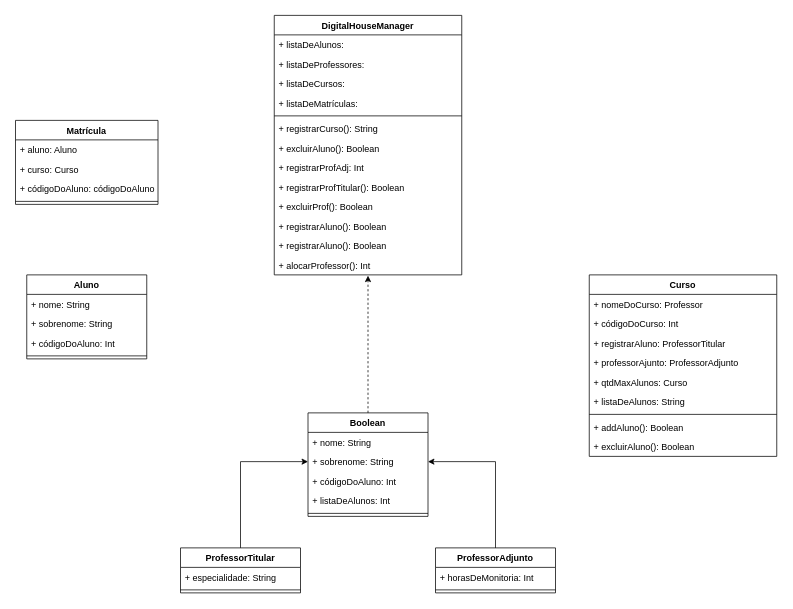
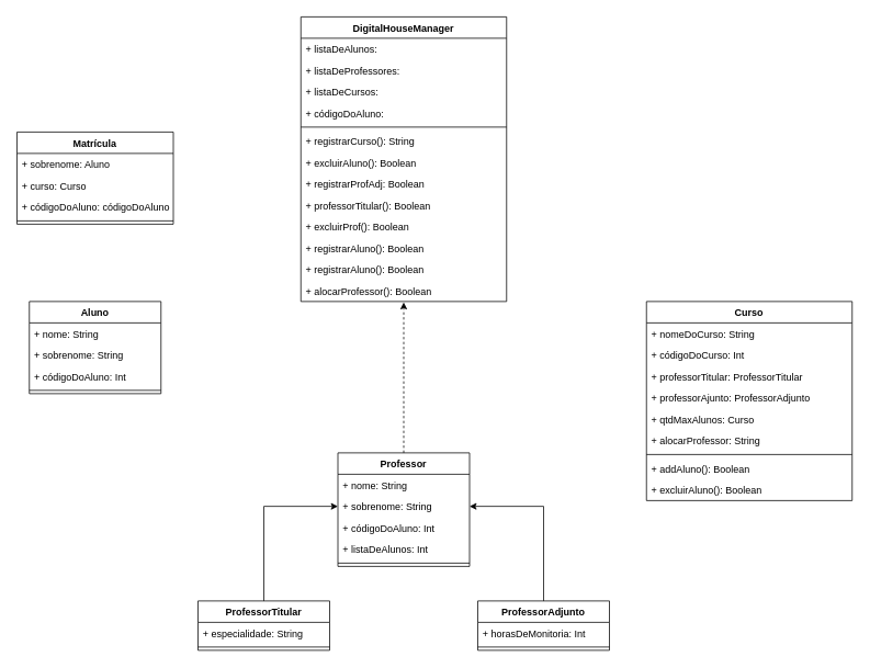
  <mxCell id="0" />
  <mxCell id="1" parent="0" />
  <mxCell id="2" style="edgeStyle=orthogonalEdgeStyle;rounded=0;orthogonalLoop=1;jettySize=auto;html=1;entryX=0;entryY=0.5;entryDx=0;entryDy=0;" edge="1" parent="1" source="25" target="21"><mxGeometry relative="1" as="geometry" /></mxCell>
  <mxCell id="3" style="edgeStyle=orthogonalEdgeStyle;rounded=0;orthogonalLoop=1;jettySize=auto;html=1;entryX=1;entryY=0.5;entryDx=0;entryDy=0;" edge="1" parent="1" source="28" target="21"><mxGeometry relative="1" as="geometry" /></mxCell>
  <mxCell id="4" value="DigitalHouseManager" style="swimlane;fontStyle=1;align=center;verticalAlign=top;childLayout=stackLayout;horizontal=1;startSize=26;horizontalStack=0;resizeParent=1;resizeParentMax=0;resizeLast=0;collapsible=1;marginBottom=0;" vertex="1" parent="1"><mxGeometry x="365" y="20" width="250" height="346" as="geometry" /></mxCell>
  <mxCell id="5" value="+ listaDeAlunos: " style="text;strokeColor=none;fillColor=none;align=left;verticalAlign=top;spacingLeft=4;spacingRight=4;overflow=hidden;rotatable=0;points=[[0,0.5],[1,0.5]];portConstraint=eastwest;" vertex="1" parent="4"><mxGeometry y="26" width="250" height="26" as="geometry" /></mxCell>
  <mxCell id="6" value="+ listaDeProfessores:" style="text;strokeColor=none;fillColor=none;align=left;verticalAlign=top;spacingLeft=4;spacingRight=4;overflow=hidden;rotatable=0;points=[[0,0.5],[1,0.5]];portConstraint=eastwest;" vertex="1" parent="4"><mxGeometry y="52" width="250" height="26" as="geometry" /></mxCell>
  <mxCell id="7" value="+ listaDeCursos:" style="text;strokeColor=none;fillColor=none;align=left;verticalAlign=top;spacingLeft=4;spacingRight=4;overflow=hidden;rotatable=0;points=[[0,0.5],[1,0.5]];portConstraint=eastwest;" vertex="1" parent="4"><mxGeometry y="78" width="250" height="26" as="geometry" /></mxCell>
- <mxCell id="8" value="+ listaDeMatrículas:" style="text;strokeColor=none;fillColor=none;align=left;verticalAlign=top;spacingLeft=4;spacingRight=4;overflow=hidden;rotatable=0;points=[[0,0.5],[1,0.5]];portConstraint=eastwest;" vertex="1" parent="4"><mxGeometry y="104" width="250" height="26" as="geometry" /></mxCell>
+ <mxCell id="8" value="+ códigoDoAluno:" style="text;strokeColor=none;fillColor=none;align=left;verticalAlign=top;spacingLeft=4;spacingRight=4;overflow=hidden;rotatable=0;points=[[0,0.5],[1,0.5]];portConstraint=eastwest;" vertex="1" parent="4"><mxGeometry y="104" width="250" height="26" as="geometry" /></mxCell>
  <mxCell id="9" value="" style="line;strokeWidth=1;fillColor=none;align=left;verticalAlign=middle;spacingTop=-1;spacingLeft=3;spacingRight=3;rotatable=0;labelPosition=right;points=[];portConstraint=eastwest;" vertex="1" parent="4"><mxGeometry y="130" width="250" height="8" as="geometry" /></mxCell>
  <mxCell id="10" value="+ registrarCurso(): String" style="text;strokeColor=none;fillColor=none;align=left;verticalAlign=top;spacingLeft=4;spacingRight=4;overflow=hidden;rotatable=0;points=[[0,0.5],[1,0.5]];portConstraint=eastwest;" vertex="1" parent="4"><mxGeometry y="138" width="250" height="26" as="geometry" /></mxCell>
  <mxCell id="11" value="+ excluirAluno(): Boolean" style="text;strokeColor=none;fillColor=none;align=left;verticalAlign=top;spacingLeft=4;spacingRight=4;overflow=hidden;rotatable=0;points=[[0,0.5],[1,0.5]];portConstraint=eastwest;" vertex="1" parent="4"><mxGeometry y="164" width="250" height="26" as="geometry" /></mxCell>
- <mxCell id="12" value="+ registrarProfAdj: Int" style="text;strokeColor=none;fillColor=none;align=left;verticalAlign=top;spacingLeft=4;spacingRight=4;overflow=hidden;rotatable=0;points=[[0,0.5],[1,0.5]];portConstraint=eastwest;" vertex="1" parent="4"><mxGeometry y="190" width="250" height="26" as="geometry" /></mxCell>
- <mxCell id="13" value="+ registrarProfTitular(): Boolean" style="text;strokeColor=none;fillColor=none;align=left;verticalAlign=top;spacingLeft=4;spacingRight=4;overflow=hidden;rotatable=0;points=[[0,0.5],[1,0.5]];portConstraint=eastwest;" vertex="1" parent="4"><mxGeometry y="216" width="250" height="26" as="geometry" /></mxCell>
+ <mxCell id="12" value="+ registrarProfAdj: Boolean" style="text;strokeColor=none;fillColor=none;align=left;verticalAlign=top;spacingLeft=4;spacingRight=4;overflow=hidden;rotatable=0;points=[[0,0.5],[1,0.5]];portConstraint=eastwest;" vertex="1" parent="4"><mxGeometry y="190" width="250" height="26" as="geometry" /></mxCell>
+ <mxCell id="13" value="+ professorTitular(): Boolean" style="text;strokeColor=none;fillColor=none;align=left;verticalAlign=top;spacingLeft=4;spacingRight=4;overflow=hidden;rotatable=0;points=[[0,0.5],[1,0.5]];portConstraint=eastwest;" vertex="1" parent="4"><mxGeometry y="216" width="250" height="26" as="geometry" /></mxCell>
  <mxCell id="14" value="+ excluirProf(): Boolean" style="text;strokeColor=none;fillColor=none;align=left;verticalAlign=top;spacingLeft=4;spacingRight=4;overflow=hidden;rotatable=0;points=[[0,0.5],[1,0.5]];portConstraint=eastwest;" vertex="1" parent="4"><mxGeometry y="242" width="250" height="26" as="geometry" /></mxCell>
  <mxCell id="15" value="+ registrarAluno(): Boolean" style="text;strokeColor=none;fillColor=none;align=left;verticalAlign=top;spacingLeft=4;spacingRight=4;overflow=hidden;rotatable=0;points=[[0,0.5],[1,0.5]];portConstraint=eastwest;" vertex="1" parent="4"><mxGeometry y="268" width="250" height="26" as="geometry" /></mxCell>
  <mxCell id="16" value="+ registrarAluno(): Boolean" style="text;strokeColor=none;fillColor=none;align=left;verticalAlign=top;spacingLeft=4;spacingRight=4;overflow=hidden;rotatable=0;points=[[0,0.5],[1,0.5]];portConstraint=eastwest;" vertex="1" parent="4"><mxGeometry y="294" width="250" height="26" as="geometry" /></mxCell>
- <mxCell id="17" value="+ alocarProfessor(): Int" style="text;strokeColor=none;fillColor=none;align=left;verticalAlign=top;spacingLeft=4;spacingRight=4;overflow=hidden;rotatable=0;points=[[0,0.5],[1,0.5]];portConstraint=eastwest;" vertex="1" parent="4"><mxGeometry y="320" width="250" height="26" as="geometry" /></mxCell>
+ <mxCell id="17" value="+ alocarProfessor(): Boolean" style="text;strokeColor=none;fillColor=none;align=left;verticalAlign=top;spacingLeft=4;spacingRight=4;overflow=hidden;rotatable=0;points=[[0,0.5],[1,0.5]];portConstraint=eastwest;" vertex="1" parent="4"><mxGeometry y="320" width="250" height="26" as="geometry" /></mxCell>
  <mxCell id="18" style="edgeStyle=orthogonalEdgeStyle;rounded=0;orthogonalLoop=1;jettySize=auto;html=1;entryX=0.5;entryY=1.038;entryDx=0;entryDy=0;entryPerimeter=0;dashed=1;" edge="1" parent="1" source="19" target="17"><mxGeometry relative="1" as="geometry" /></mxCell>
- <mxCell id="19" value="Boolean" style="swimlane;fontStyle=1;align=center;verticalAlign=top;childLayout=stackLayout;horizontal=1;startSize=26;horizontalStack=0;resizeParent=1;resizeParentMax=0;resizeLast=0;collapsible=1;marginBottom=0;" vertex="1" parent="1"><mxGeometry x="410" y="550" width="160" height="138" as="geometry" /></mxCell>
+ <mxCell id="19" value="Professor" style="swimlane;fontStyle=1;align=center;verticalAlign=top;childLayout=stackLayout;horizontal=1;startSize=26;horizontalStack=0;resizeParent=1;resizeParentMax=0;resizeLast=0;collapsible=1;marginBottom=0;" vertex="1" parent="1"><mxGeometry x="410" y="550" width="160" height="138" as="geometry" /></mxCell>
  <mxCell id="20" value="+ nome: String" style="text;strokeColor=none;fillColor=none;align=left;verticalAlign=top;spacingLeft=4;spacingRight=4;overflow=hidden;rotatable=0;points=[[0,0.5],[1,0.5]];portConstraint=eastwest;" vertex="1" parent="19"><mxGeometry y="26" width="160" height="26" as="geometry" /></mxCell>
  <mxCell id="21" value="+ sobrenome: String" style="text;strokeColor=none;fillColor=none;align=left;verticalAlign=top;spacingLeft=4;spacingRight=4;overflow=hidden;rotatable=0;points=[[0,0.5],[1,0.5]];portConstraint=eastwest;" vertex="1" parent="19"><mxGeometry y="52" width="160" height="26" as="geometry" /></mxCell>
  <mxCell id="22" value="+ códigoDoAluno: Int" style="text;strokeColor=none;fillColor=none;align=left;verticalAlign=top;spacingLeft=4;spacingRight=4;overflow=hidden;rotatable=0;points=[[0,0.5],[1,0.5]];portConstraint=eastwest;" vertex="1" parent="19"><mxGeometry y="78" width="160" height="26" as="geometry" /></mxCell>
  <mxCell id="23" value="+ listaDeAlunos: Int" style="text;strokeColor=none;fillColor=none;align=left;verticalAlign=top;spacingLeft=4;spacingRight=4;overflow=hidden;rotatable=0;points=[[0,0.5],[1,0.5]];portConstraint=eastwest;" vertex="1" parent="19"><mxGeometry y="104" width="160" height="26" as="geometry" /></mxCell>
  <mxCell id="24" value="" style="line;strokeWidth=1;fillColor=none;align=left;verticalAlign=middle;spacingTop=-1;spacingLeft=3;spacingRight=3;rotatable=0;labelPosition=right;points=[];portConstraint=eastwest;" vertex="1" parent="19"><mxGeometry y="130" width="160" height="8" as="geometry" /></mxCell>
  <mxCell id="25" value="ProfessorTitular" style="swimlane;fontStyle=1;align=center;verticalAlign=top;childLayout=stackLayout;horizontal=1;startSize=26;horizontalStack=0;resizeParent=1;resizeParentMax=0;resizeLast=0;collapsible=1;marginBottom=0;" vertex="1" parent="1"><mxGeometry x="240" y="730" width="160" height="60" as="geometry" /></mxCell>
  <mxCell id="26" value="+ especialidade: String" style="text;strokeColor=none;fillColor=none;align=left;verticalAlign=top;spacingLeft=4;spacingRight=4;overflow=hidden;rotatable=0;points=[[0,0.5],[1,0.5]];portConstraint=eastwest;" vertex="1" parent="25"><mxGeometry y="26" width="160" height="26" as="geometry" /></mxCell>
  <mxCell id="27" value="" style="line;strokeWidth=1;fillColor=none;align=left;verticalAlign=middle;spacingTop=-1;spacingLeft=3;spacingRight=3;rotatable=0;labelPosition=right;points=[];portConstraint=eastwest;" vertex="1" parent="25"><mxGeometry y="52" width="160" height="8" as="geometry" /></mxCell>
  <mxCell id="28" value="ProfessorAdjunto" style="swimlane;fontStyle=1;align=center;verticalAlign=top;childLayout=stackLayout;horizontal=1;startSize=26;horizontalStack=0;resizeParent=1;resizeParentMax=0;resizeLast=0;collapsible=1;marginBottom=0;" vertex="1" parent="1"><mxGeometry x="580" y="730" width="160" height="60" as="geometry" /></mxCell>
  <mxCell id="29" value="+ horasDeMonitoria: Int" style="text;strokeColor=none;fillColor=none;align=left;verticalAlign=top;spacingLeft=4;spacingRight=4;overflow=hidden;rotatable=0;points=[[0,0.5],[1,0.5]];portConstraint=eastwest;" vertex="1" parent="28"><mxGeometry y="26" width="160" height="26" as="geometry" /></mxCell>
  <mxCell id="30" value="" style="line;strokeWidth=1;fillColor=none;align=left;verticalAlign=middle;spacingTop=-1;spacingLeft=3;spacingRight=3;rotatable=0;labelPosition=right;points=[];portConstraint=eastwest;" vertex="1" parent="28"><mxGeometry y="52" width="160" height="8" as="geometry" /></mxCell>
  <mxCell id="31" value="Curso" style="swimlane;fontStyle=1;align=center;verticalAlign=top;childLayout=stackLayout;horizontal=1;startSize=26;horizontalStack=0;resizeParent=1;resizeParentMax=0;resizeLast=0;collapsible=1;marginBottom=0;" vertex="1" parent="1"><mxGeometry x="785" y="366" width="250" height="242" as="geometry" /></mxCell>
- <mxCell id="32" value="+ nomeDoCurso: Professor" style="text;strokeColor=none;fillColor=none;align=left;verticalAlign=top;spacingLeft=4;spacingRight=4;overflow=hidden;rotatable=0;points=[[0,0.5],[1,0.5]];portConstraint=eastwest;" vertex="1" parent="31"><mxGeometry y="26" width="250" height="26" as="geometry" /></mxCell>
+ <mxCell id="32" value="+ nomeDoCurso: String" style="text;strokeColor=none;fillColor=none;align=left;verticalAlign=top;spacingLeft=4;spacingRight=4;overflow=hidden;rotatable=0;points=[[0,0.5],[1,0.5]];portConstraint=eastwest;" vertex="1" parent="31"><mxGeometry y="26" width="250" height="26" as="geometry" /></mxCell>
  <mxCell id="33" value="+ códigoDoCurso: Int" style="text;strokeColor=none;fillColor=none;align=left;verticalAlign=top;spacingLeft=4;spacingRight=4;overflow=hidden;rotatable=0;points=[[0,0.5],[1,0.5]];portConstraint=eastwest;" vertex="1" parent="31"><mxGeometry y="52" width="250" height="26" as="geometry" /></mxCell>
- <mxCell id="34" value="+ registrarAluno: ProfessorTitular" style="text;strokeColor=none;fillColor=none;align=left;verticalAlign=top;spacingLeft=4;spacingRight=4;overflow=hidden;rotatable=0;points=[[0,0.5],[1,0.5]];portConstraint=eastwest;" vertex="1" parent="31"><mxGeometry y="78" width="250" height="26" as="geometry" /></mxCell>
+ <mxCell id="34" value="+ professorTitular: ProfessorTitular" style="text;strokeColor=none;fillColor=none;align=left;verticalAlign=top;spacingLeft=4;spacingRight=4;overflow=hidden;rotatable=0;points=[[0,0.5],[1,0.5]];portConstraint=eastwest;" vertex="1" parent="31"><mxGeometry y="78" width="250" height="26" as="geometry" /></mxCell>
  <mxCell id="35" value="+ professorAjunto: ProfessorAdjunto" style="text;strokeColor=none;fillColor=none;align=left;verticalAlign=top;spacingLeft=4;spacingRight=4;overflow=hidden;rotatable=0;points=[[0,0.5],[1,0.5]];portConstraint=eastwest;" vertex="1" parent="31"><mxGeometry y="104" width="250" height="26" as="geometry" /></mxCell>
  <mxCell id="36" value="+ qtdMaxAlunos: Curso" style="text;strokeColor=none;fillColor=none;align=left;verticalAlign=top;spacingLeft=4;spacingRight=4;overflow=hidden;rotatable=0;points=[[0,0.5],[1,0.5]];portConstraint=eastwest;" vertex="1" parent="31"><mxGeometry y="130" width="250" height="26" as="geometry" /></mxCell>
- <mxCell id="37" value="+ listaDeAlunos: String" style="text;strokeColor=none;fillColor=none;align=left;verticalAlign=top;spacingLeft=4;spacingRight=4;overflow=hidden;rotatable=0;points=[[0,0.5],[1,0.5]];portConstraint=eastwest;" vertex="1" parent="31"><mxGeometry y="156" width="250" height="26" as="geometry" /></mxCell>
+ <mxCell id="37" value="+ alocarProfessor: String" style="text;strokeColor=none;fillColor=none;align=left;verticalAlign=top;spacingLeft=4;spacingRight=4;overflow=hidden;rotatable=0;points=[[0,0.5],[1,0.5]];portConstraint=eastwest;" vertex="1" parent="31"><mxGeometry y="156" width="250" height="26" as="geometry" /></mxCell>
  <mxCell id="38" value="" style="line;strokeWidth=1;fillColor=none;align=left;verticalAlign=middle;spacingTop=-1;spacingLeft=3;spacingRight=3;rotatable=0;labelPosition=right;points=[];portConstraint=eastwest;" vertex="1" parent="31"><mxGeometry y="182" width="250" height="8" as="geometry" /></mxCell>
  <mxCell id="39" value="+ addAluno(): Boolean" style="text;strokeColor=none;fillColor=none;align=left;verticalAlign=top;spacingLeft=4;spacingRight=4;overflow=hidden;rotatable=0;points=[[0,0.5],[1,0.5]];portConstraint=eastwest;" vertex="1" parent="31"><mxGeometry y="190" width="250" height="26" as="geometry" /></mxCell>
  <mxCell id="40" value="+ excluirAluno(): Boolean" style="text;strokeColor=none;fillColor=none;align=left;verticalAlign=top;spacingLeft=4;spacingRight=4;overflow=hidden;rotatable=0;points=[[0,0.5],[1,0.5]];portConstraint=eastwest;" vertex="1" parent="31"><mxGeometry y="216" width="250" height="26" as="geometry" /></mxCell>
  <mxCell id="41" value="Matrícula" style="swimlane;fontStyle=1;align=center;verticalAlign=top;childLayout=stackLayout;horizontal=1;startSize=26;horizontalStack=0;resizeParent=1;resizeParentMax=0;resizeLast=0;collapsible=1;marginBottom=0;" vertex="1" parent="1"><mxGeometry x="20" y="160" width="190" height="112" as="geometry" /></mxCell>
- <mxCell id="42" value="+ aluno: Aluno" style="text;strokeColor=none;fillColor=none;align=left;verticalAlign=top;spacingLeft=4;spacingRight=4;overflow=hidden;rotatable=0;points=[[0,0.5],[1,0.5]];portConstraint=eastwest;" vertex="1" parent="41"><mxGeometry y="26" width="190" height="26" as="geometry" /></mxCell>
+ <mxCell id="42" value="+ sobrenome: Aluno" style="text;strokeColor=none;fillColor=none;align=left;verticalAlign=top;spacingLeft=4;spacingRight=4;overflow=hidden;rotatable=0;points=[[0,0.5],[1,0.5]];portConstraint=eastwest;" vertex="1" parent="41"><mxGeometry y="26" width="190" height="26" as="geometry" /></mxCell>
  <mxCell id="43" value="+ curso: Curso" style="text;strokeColor=none;fillColor=none;align=left;verticalAlign=top;spacingLeft=4;spacingRight=4;overflow=hidden;rotatable=0;points=[[0,0.5],[1,0.5]];portConstraint=eastwest;" vertex="1" parent="41"><mxGeometry y="52" width="190" height="26" as="geometry" /></mxCell>
  <mxCell id="44" value="+ códigoDoAluno: códigoDoAluno" style="text;strokeColor=none;fillColor=none;align=left;verticalAlign=top;spacingLeft=4;spacingRight=4;overflow=hidden;rotatable=0;points=[[0,0.5],[1,0.5]];portConstraint=eastwest;" vertex="1" parent="41"><mxGeometry y="78" width="190" height="26" as="geometry" /></mxCell>
  <mxCell id="45" value="" style="line;strokeWidth=1;fillColor=none;align=left;verticalAlign=middle;spacingTop=-1;spacingLeft=3;spacingRight=3;rotatable=0;labelPosition=right;points=[];portConstraint=eastwest;" vertex="1" parent="41"><mxGeometry y="104" width="190" height="8" as="geometry" /></mxCell>
  <mxCell id="46" value="Aluno" style="swimlane;fontStyle=1;align=center;verticalAlign=top;childLayout=stackLayout;horizontal=1;startSize=26;horizontalStack=0;resizeParent=1;resizeParentMax=0;resizeLast=0;collapsible=1;marginBottom=0;" vertex="1" parent="1"><mxGeometry x="35" y="366" width="160" height="112" as="geometry" /></mxCell>
  <mxCell id="47" value="+ nome: String" style="text;strokeColor=none;fillColor=none;align=left;verticalAlign=top;spacingLeft=4;spacingRight=4;overflow=hidden;rotatable=0;points=[[0,0.5],[1,0.5]];portConstraint=eastwest;" vertex="1" parent="46"><mxGeometry y="26" width="160" height="26" as="geometry" /></mxCell>
  <mxCell id="48" value="+ sobrenome: String" style="text;strokeColor=none;fillColor=none;align=left;verticalAlign=top;spacingLeft=4;spacingRight=4;overflow=hidden;rotatable=0;points=[[0,0.5],[1,0.5]];portConstraint=eastwest;" vertex="1" parent="46"><mxGeometry y="52" width="160" height="26" as="geometry" /></mxCell>
  <mxCell id="49" value="+ códigoDoAluno: Int" style="text;strokeColor=none;fillColor=none;align=left;verticalAlign=top;spacingLeft=4;spacingRight=4;overflow=hidden;rotatable=0;points=[[0,0.5],[1,0.5]];portConstraint=eastwest;" vertex="1" parent="46"><mxGeometry y="78" width="160" height="26" as="geometry" /></mxCell>
  <mxCell id="50" value="" style="line;strokeWidth=1;fillColor=none;align=left;verticalAlign=middle;spacingTop=-1;spacingLeft=3;spacingRight=3;rotatable=0;labelPosition=right;points=[];portConstraint=eastwest;" vertex="1" parent="46"><mxGeometry y="104" width="160" height="8" as="geometry" /></mxCell>
